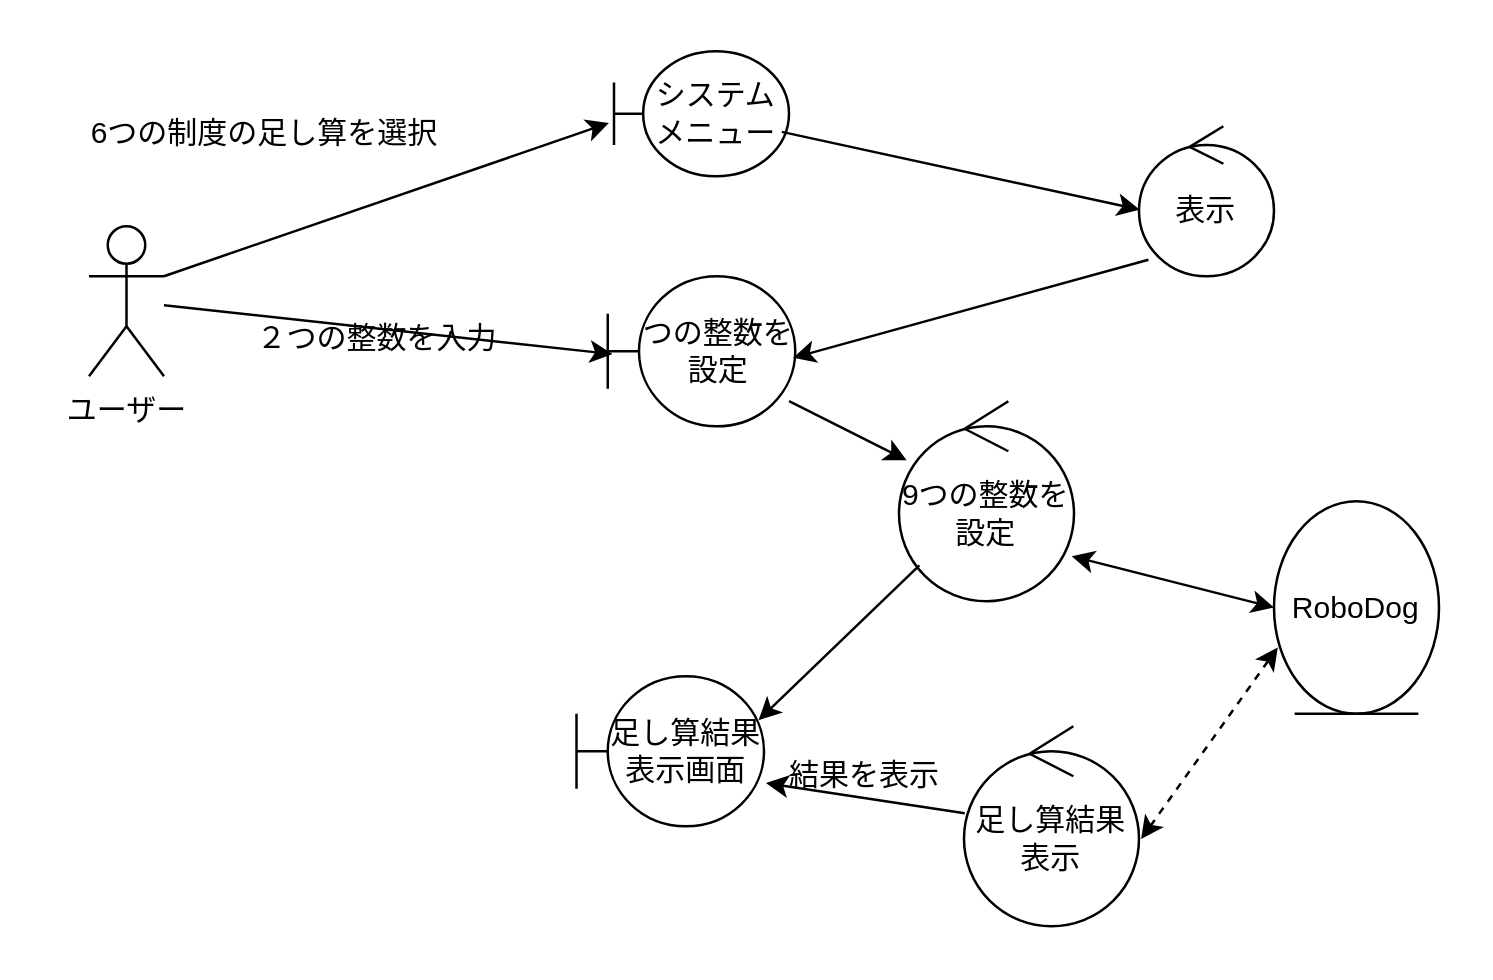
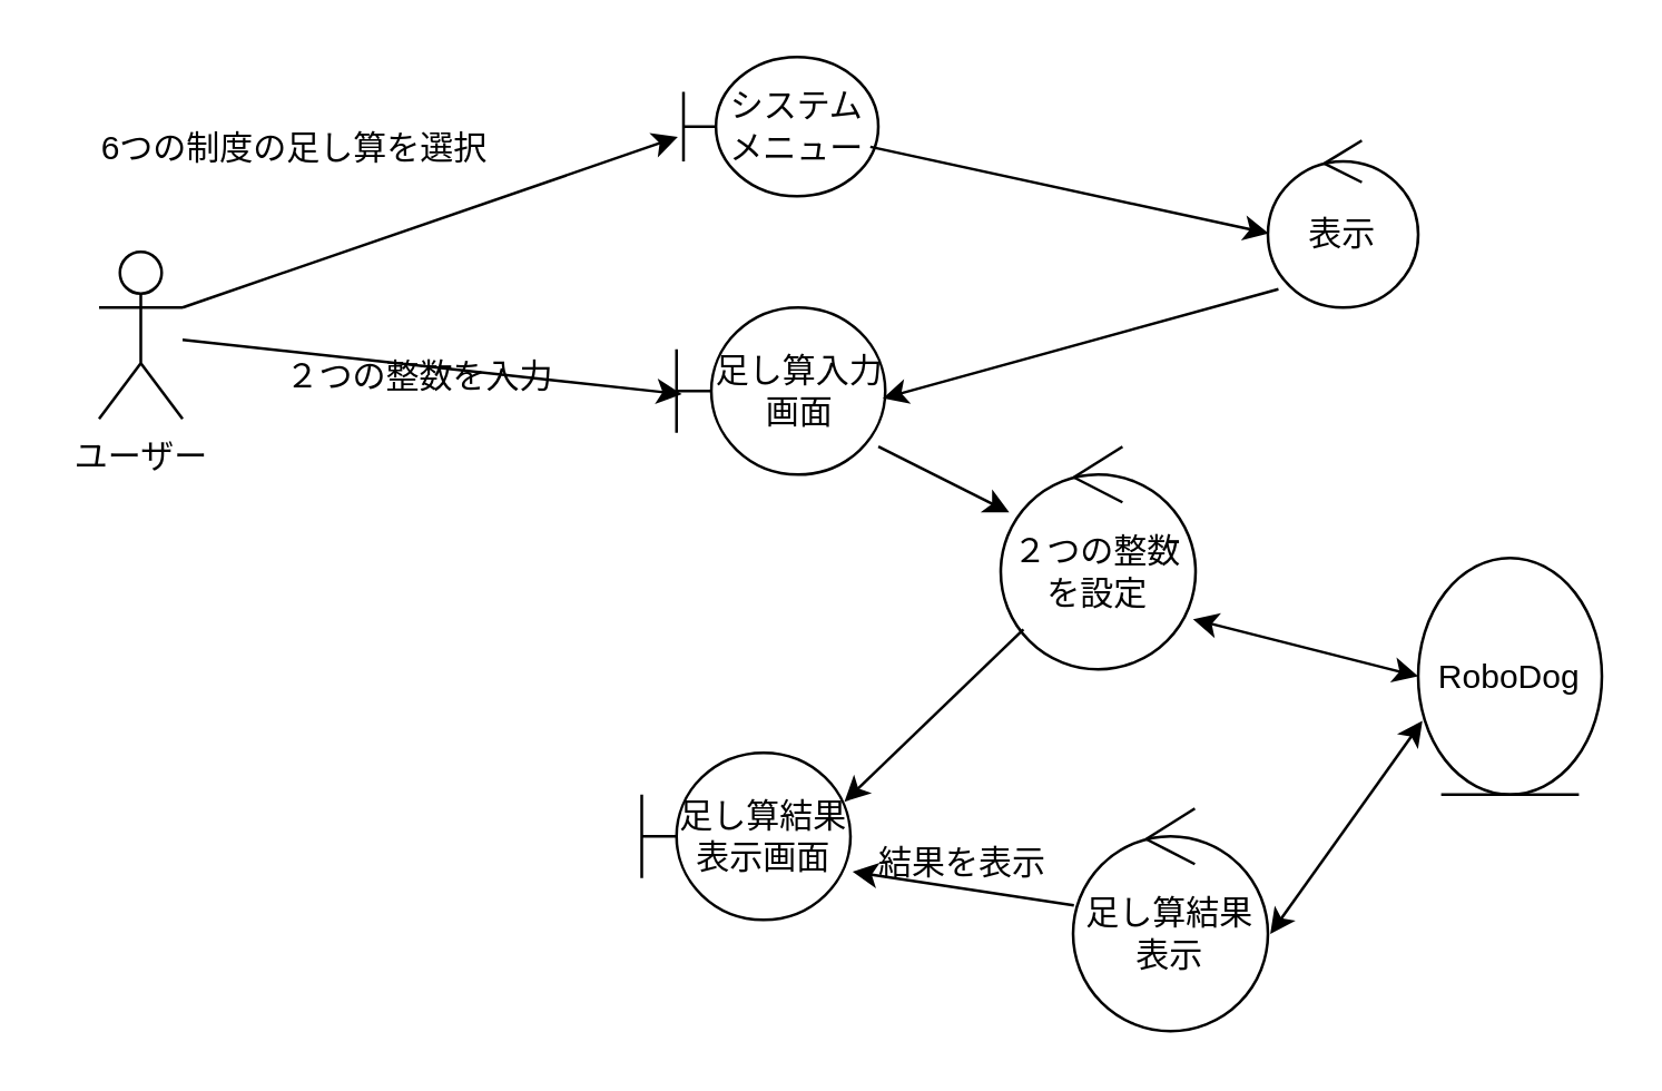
  <mxCell id="0" />
  <mxCell id="1" parent="0" />
  <mxCell id="2" value="ユーザー" style="shape=umlActor;verticalLabelPosition=bottom;verticalAlign=top;html=1;" parent="1" vertex="1"><mxGeometry x="35" y="90" width="30" height="60" as="geometry" /></mxCell>
  <mxCell id="3" value="" style="endArrow=classic;html=1;rounded=0;exitX=1;exitY=0.333;exitDx=0;exitDy=0;exitPerimeter=0;entryX=-0.029;entryY=0.574;entryDx=0;entryDy=0;entryPerimeter=0;" parent="1" source="2" target="4" edge="1"><mxGeometry width="50" height="50" relative="1" as="geometry"><mxPoint x="245" y="110" as="sourcePoint" /><mxPoint x="225" y="60" as="targetPoint" /></mxGeometry></mxCell>
  <mxCell id="4" value="システムメニュー" style="shape=umlBoundary;whiteSpace=wrap;html=1;" parent="1" vertex="1"><mxGeometry x="245" y="20" width="70" height="50" as="geometry" /></mxCell>
- <mxCell id="5" value="つの整数を設定" style="shape=umlBoundary;whiteSpace=wrap;html=1;" parent="1" vertex="1"><mxGeometry x="242.5" y="110" width="75" height="60" as="geometry" /></mxCell>
+ <mxCell id="5" value="足し算入力画面" style="shape=umlBoundary;whiteSpace=wrap;html=1;" parent="1" vertex="1"><mxGeometry x="242.5" y="110" width="75" height="60" as="geometry" /></mxCell>
  <mxCell id="6" value="" style="endArrow=classic;html=1;rounded=0;entryX=0.025;entryY=0.519;entryDx=0;entryDy=0;entryPerimeter=0;" parent="1" source="2" target="5" edge="1"><mxGeometry width="50" height="50" relative="1" as="geometry"><mxPoint x="185" y="191" as="sourcePoint" /><mxPoint x="273" y="140" as="targetPoint" /></mxGeometry></mxCell>
  <mxCell id="7" value="表示" style="ellipse;shape=umlControl;whiteSpace=wrap;html=1;" parent="1" vertex="1"><mxGeometry x="455" y="50" width="54" height="60" as="geometry" /></mxCell>
  <mxCell id="8" value="" style="endArrow=classic;html=1;rounded=0;entryX=0.006;entryY=0.556;entryDx=0;entryDy=0;entryPerimeter=0;exitX=0.959;exitY=0.645;exitDx=0;exitDy=0;exitPerimeter=0;" parent="1" source="4" target="7" edge="1"><mxGeometry width="50" height="50" relative="1" as="geometry"><mxPoint x="255" y="100" as="sourcePoint" /><mxPoint x="305" y="50" as="targetPoint" /></mxGeometry></mxCell>
  <mxCell id="9" value="" style="endArrow=classic;html=1;rounded=0;exitX=0.07;exitY=0.89;exitDx=0;exitDy=0;exitPerimeter=0;entryX=0.988;entryY=0.544;entryDx=0;entryDy=0;entryPerimeter=0;" parent="1" source="7" target="5" edge="1"><mxGeometry width="50" height="50" relative="1" as="geometry"><mxPoint x="255" y="100" as="sourcePoint" /><mxPoint x="305" y="50" as="targetPoint" /></mxGeometry></mxCell>
  <mxCell id="10" value="足し算結果表示画面" style="shape=umlBoundary;whiteSpace=wrap;html=1;" parent="1" vertex="1"><mxGeometry x="230" y="270" width="75" height="60" as="geometry" /></mxCell>
  <mxCell id="11" value="" style="endArrow=classic;html=1;rounded=0;exitX=0.967;exitY=0.833;exitDx=0;exitDy=0;exitPerimeter=0;" parent="1" source="5" target="12" edge="1"><mxGeometry width="50" height="50" relative="1" as="geometry"><mxPoint x="355" y="180" as="sourcePoint" /><mxPoint x="375" y="200" as="targetPoint" /></mxGeometry></mxCell>
- <mxCell id="12" value="9つの整数を設定" style="ellipse;shape=umlControl;whiteSpace=wrap;html=1;" parent="1" vertex="1"><mxGeometry x="359" y="160" width="70" height="80" as="geometry" /></mxCell>
+ <mxCell id="12" value="２つの整数を設定" style="ellipse;shape=umlControl;whiteSpace=wrap;html=1;" parent="1" vertex="1"><mxGeometry x="359" y="160" width="70" height="80" as="geometry" /></mxCell>
  <mxCell id="13" value="" style="endArrow=classic;html=1;rounded=0;entryX=0.971;entryY=0.293;entryDx=0;entryDy=0;entryPerimeter=0;" parent="1" source="12" target="10" edge="1"><mxGeometry width="50" height="50" relative="1" as="geometry"><mxPoint x="355" y="180" as="sourcePoint" /><mxPoint x="315" y="340" as="targetPoint" /></mxGeometry></mxCell>
  <mxCell id="14" value="RoboDog" style="ellipse;shape=umlEntity;whiteSpace=wrap;html=1;" parent="1" vertex="1"><mxGeometry x="509" y="200" width="66" height="85" as="geometry" /></mxCell>
  <mxCell id="15" value="" style="endArrow=classic;startArrow=classic;html=1;rounded=0;exitX=0.987;exitY=0.775;exitDx=0;exitDy=0;exitPerimeter=0;entryX=0;entryY=0.5;entryDx=0;entryDy=0;" parent="1" source="12" target="14" edge="1"><mxGeometry width="50" height="50" relative="1" as="geometry"><mxPoint x="385" y="190" as="sourcePoint" /><mxPoint x="435" y="140" as="targetPoint" /></mxGeometry></mxCell>
  <mxCell id="16" value="足し算結果表示" style="ellipse;shape=umlControl;whiteSpace=wrap;html=1;" parent="1" vertex="1"><mxGeometry x="385" y="290" width="70" height="80" as="geometry" /></mxCell>
- <mxCell id="17" value="" style="endArrow=classic;startArrow=classic;html=1;rounded=0;exitX=1.012;exitY=0.564;exitDx=0;exitDy=0;exitPerimeter=0;entryX=0.023;entryY=0.688;entryDx=0;entryDy=0;entryPerimeter=0;dashed=1;" parent="1" source="16" target="14" edge="1"><mxGeometry width="50" height="50" relative="1" as="geometry"><mxPoint x="465" y="290" as="sourcePoint" /><mxPoint x="546" y="298" as="targetPoint" /></mxGeometry></mxCell>
+ <mxCell id="17" value="" style="endArrow=classic;startArrow=classic;html=1;rounded=0;exitX=1.012;exitY=0.564;exitDx=0;exitDy=0;exitPerimeter=0;entryX=0.023;entryY=0.688;entryDx=0;entryDy=0;entryPerimeter=0;" parent="1" source="16" target="14" edge="1"><mxGeometry width="50" height="50" relative="1" as="geometry"><mxPoint x="465" y="290" as="sourcePoint" /><mxPoint x="546" y="298" as="targetPoint" /></mxGeometry></mxCell>
  <mxCell id="18" value="" style="endArrow=classic;html=1;rounded=0;entryX=1.01;entryY=0.712;entryDx=0;entryDy=0;entryPerimeter=0;" parent="1" source="16" target="10" edge="1"><mxGeometry width="50" height="50" relative="1" as="geometry"><mxPoint x="414" y="300" as="sourcePoint" /><mxPoint x="335" y="373" as="targetPoint" /></mxGeometry></mxCell>
  <mxCell id="19" value="２つの整数を入力" style="text;html=1;align=center;verticalAlign=middle;resizable=0;points=[];autosize=1;strokeColor=none;fillColor=none;" parent="1" vertex="1"><mxGeometry x="90" y="120" width="120" height="30" as="geometry" /></mxCell>
  <mxCell id="20" value="6つの制度の足し算を選択" style="text;html=1;align=center;verticalAlign=middle;resizable=0;points=[];autosize=1;strokeColor=none;fillColor=none;" parent="1" vertex="1"><mxGeometry x="20" y="38" width="170" height="30" as="geometry" /></mxCell>
  <mxCell id="21" value="結果を表示" style="text;html=1;align=center;verticalAlign=middle;resizable=0;points=[];autosize=1;strokeColor=none;fillColor=none;" parent="1" vertex="1"><mxGeometry x="305" y="295" width="80" height="30" as="geometry" /></mxCell>
